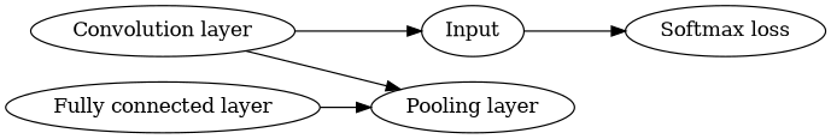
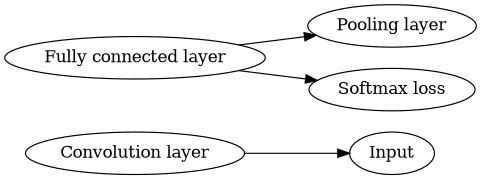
  digraph {
    rankdir=LR
    "Convolution layer"
    Input
    "Pooling layer"
    "Fully connected layer"
    "Softmax loss"
    "Convolution layer" -> Input
-   "Convolution layer" -> "Pooling layer"
    "Fully connected layer" -> "Pooling layer"
-   Input -> "Softmax loss"
+   "Fully connected layer" -> "Softmax loss"
  }
